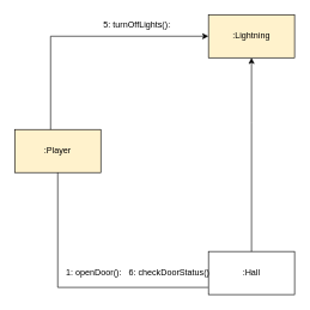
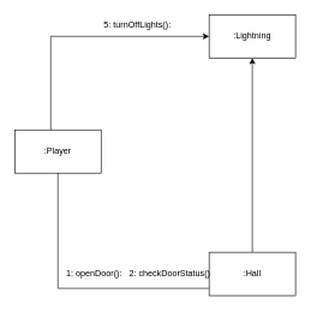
  <mxCell id="0" />
  <mxCell id="1" parent="0" />
- <mxCell id="2" value=":Player" style="rounded=0;whiteSpace=wrap;html=1;fillColor=#fff2cc;" vertex="1" parent="1"><mxGeometry x="20" y="180" width="120" height="60" as="geometry" /></mxCell>
- <mxCell id="3" value=":Lightning" style="rounded=0;whiteSpace=wrap;html=1;fillColor=#fff2cc;" vertex="1" parent="1"><mxGeometry x="290" y="20" width="120" height="60" as="geometry" /></mxCell>
+ <mxCell id="2" value=":Player" style="rounded=0;whiteSpace=wrap;html=1;" vertex="1" parent="1"><mxGeometry x="20" y="180" width="120" height="60" as="geometry" /></mxCell>
+ <mxCell id="3" value=":Lightning" style="rounded=0;whiteSpace=wrap;html=1;" vertex="1" parent="1"><mxGeometry x="290" y="20" width="120" height="60" as="geometry" /></mxCell>
  <mxCell id="4" value=":Hall" style="rounded=0;whiteSpace=wrap;html=1;" vertex="1" parent="1"><mxGeometry x="290" y="350" width="120" height="60" as="geometry" /></mxCell>
  <mxCell id="5" style="edgeStyle=orthogonalEdgeStyle;rounded=0;orthogonalLoop=1;jettySize=auto;html=1;entryX=0;entryY=0.5;entryDx=0;entryDy=0;" edge="1" parent="1"><mxGeometry relative="1" as="geometry"><Array as="points"><mxPoint x="70" y="50" /></Array><mxPoint x="70" y="180" as="sourcePoint" /><mxPoint x="290" y="50" as="targetPoint" /></mxGeometry></mxCell>
  <mxCell id="6" style="edgeStyle=orthogonalEdgeStyle;rounded=0;orthogonalLoop=1;jettySize=auto;html=1;entryX=0.5;entryY=1;entryDx=0;entryDy=0;" edge="1" parent="1"><mxGeometry relative="1" as="geometry"><mxPoint x="350" y="170" as="sourcePoint" /><mxPoint x="350" y="80" as="targetPoint" /></mxGeometry></mxCell>
  <mxCell id="7" value="" style="endArrow=none;html=1;rounded=0;exitX=0.5;exitY=0;exitDx=0;exitDy=0;" edge="1" parent="1"><mxGeometry width="50" height="50" relative="1" as="geometry"><mxPoint x="350" y="350" as="sourcePoint" /><mxPoint x="350" y="170" as="targetPoint" /></mxGeometry></mxCell>
  <mxCell id="8" style="edgeStyle=orthogonalEdgeStyle;rounded=0;orthogonalLoop=1;jettySize=auto;html=1;exitX=0.5;exitY=1;exitDx=0;exitDy=0;entryX=0;entryY=0.5;entryDx=0;entryDy=0;endArrow=none;endFill=0;" edge="1" parent="1"><mxGeometry relative="1" as="geometry"><mxPoint x="80" y="240" as="sourcePoint" /><mxPoint x="289.5" y="400" as="targetPoint" /><Array as="points"><mxPoint x="80" y="400" /></Array></mxGeometry></mxCell>
  <mxCell id="9" value="5: turnOffLights():" style="text;html=1;align=center;verticalAlign=middle;resizable=0;points=[];autosize=1;strokeColor=none;fillColor=none;" vertex="1" parent="1"><mxGeometry x="130" y="20" width="120" height="30" as="geometry" /></mxCell>
- <mxCell id="10" value="6: checkD&lt;span style=&quot;background-color: initial;&quot;&gt;oorStatus()&lt;/span&gt;" style="text;html=1;align=center;verticalAlign=middle;resizable=0;points=[];autosize=1;strokeColor=none;fillColor=none;" vertex="1" parent="1"><mxGeometry x="165" y="365" width="140" height="30" as="geometry" /></mxCell>
+ <mxCell id="10" value="2: checkD&lt;span style=&quot;background-color: initial;&quot;&gt;oorStatus()&lt;/span&gt;" style="text;html=1;align=center;verticalAlign=middle;resizable=0;points=[];autosize=1;strokeColor=none;fillColor=none;" vertex="1" parent="1"><mxGeometry x="165" y="365" width="140" height="30" as="geometry" /></mxCell>
  <mxCell id="11" value="1: openDoor():" style="text;html=1;align=center;verticalAlign=middle;resizable=0;points=[];autosize=1;strokeColor=none;fillColor=none;" vertex="1" parent="1"><mxGeometry x="80" y="365" width="100" height="30" as="geometry" /></mxCell>
